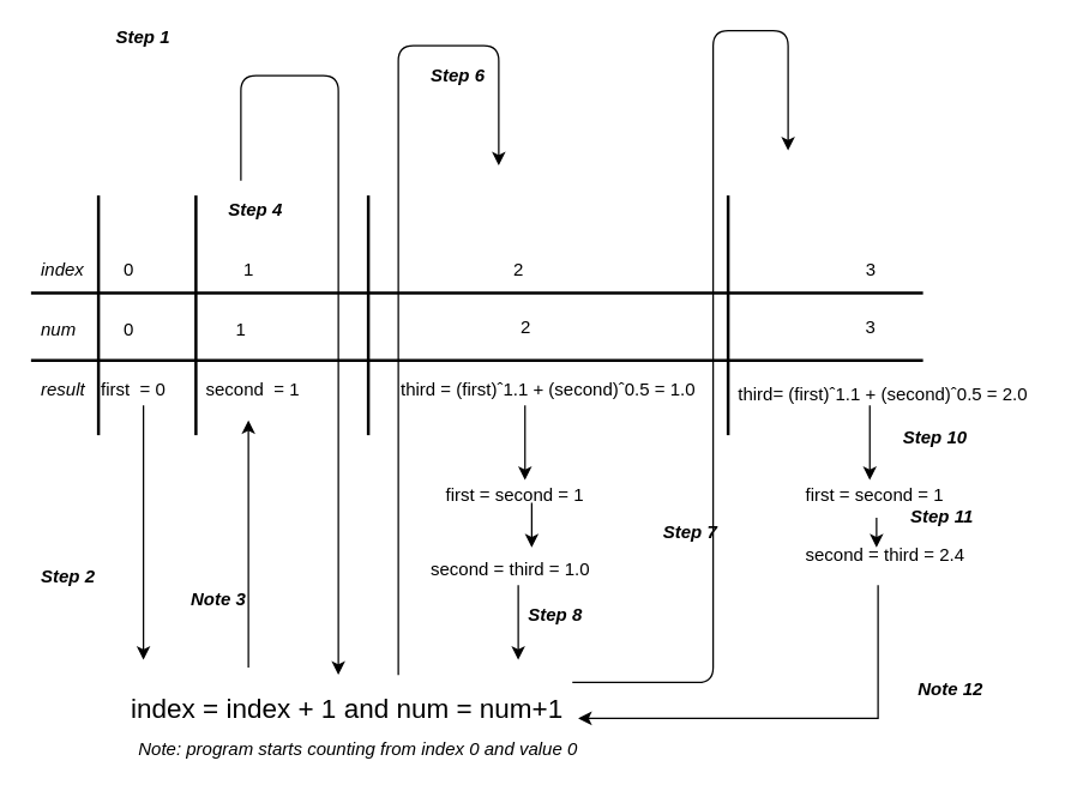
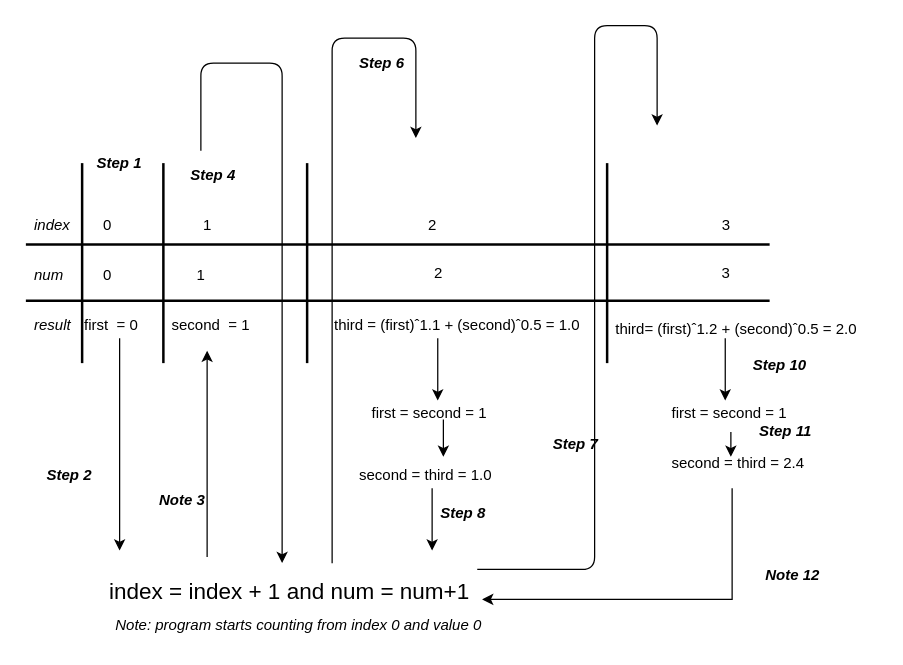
  <mxCell id="0" />
  <mxCell id="1" parent="0" />
  <mxCell id="2" value="0" style="text;html=1;resizable=0;autosize=1;align=center;verticalAlign=middle;points=[];fillColor=none;strokeColor=none;rounded=0;" parent="1" vertex="1"><mxGeometry x="75" y="170" width="20" height="20" as="geometry" /></mxCell>
  <mxCell id="3" value="1" style="text;html=1;resizable=0;autosize=1;align=center;verticalAlign=middle;points=[];fillColor=none;strokeColor=none;rounded=0;" parent="1" vertex="1"><mxGeometry x="155" y="170" width="20" height="20" as="geometry" /></mxCell>
  <mxCell id="4" value="0" style="text;html=1;resizable=0;autosize=1;align=center;verticalAlign=middle;points=[];fillColor=none;strokeColor=none;rounded=0;" parent="1" vertex="1"><mxGeometry x="75" y="210" width="20" height="20" as="geometry" /></mxCell>
  <mxCell id="5" value="3" style="text;html=1;resizable=0;autosize=1;align=center;verticalAlign=middle;points=[];fillColor=none;strokeColor=none;rounded=0;" parent="1" vertex="1"><mxGeometry x="570" y="170" width="20" height="20" as="geometry" /></mxCell>
  <mxCell id="6" value="2" style="text;html=1;resizable=0;autosize=1;align=center;verticalAlign=middle;points=[];fillColor=none;strokeColor=none;rounded=0;" parent="1" vertex="1"><mxGeometry x="335" y="170" width="20" height="20" as="geometry" /></mxCell>
  <mxCell id="7" value="&lt;i&gt;index&lt;/i&gt;" style="text;html=1;resizable=0;points=[];autosize=1;align=left;verticalAlign=top;spacingTop=-4;" parent="1" vertex="1"><mxGeometry x="25" y="170" width="40" height="20" as="geometry" /></mxCell>
  <mxCell id="8" value="&lt;i&gt;num&lt;/i&gt;" style="text;html=1;resizable=0;points=[];autosize=1;align=left;verticalAlign=top;spacingTop=-4;" parent="1" vertex="1"><mxGeometry x="25" y="210" width="40" height="20" as="geometry" /></mxCell>
  <mxCell id="9" value="&lt;i&gt;result&lt;/i&gt;" style="text;html=1;resizable=0;points=[];autosize=1;align=left;verticalAlign=top;spacingTop=-4;" parent="1" vertex="1"><mxGeometry x="25" y="250" width="40" height="20" as="geometry" /></mxCell>
  <mxCell id="10" value="&lt;font style=&quot;font-size: 18px&quot;&gt;index = index + 1 and num = num+1&lt;br&gt;&lt;/font&gt;&lt;span style=&quot;color: rgba(0 , 0 , 0 , 0) ; font-family: monospace ; font-size: 0px&quot;&gt;%3CmxGraphModel%3E%3Croot%3E%3CmxCell%20id%3D%220%22%2F%3E%3CmxCell%20id%3D%221%22%20parent%3D%220%22%2F%3E%3CmxCell%20id%3D%222%22%20value%3D%220%22%20style%3D%22text%3Bhtml%3D1%3Bresizable%3D0%3Bautosize%3D1%3Balign%3Dcenter%3BverticalAlign%3Dmiddle%3Bpoints%3D%5B%5D%3BfillColor%3Dnone%3BstrokeColor%3Dnone%3Brounded%3D0%3B%22%20vertex%3D%221%22%20parent%3D%221%22%3E%3CmxGeometry%20x%3D%22100%22%20y%3D%22260%22%20width%3D%2220%22%20height%3D%2220%22%20as%3D%22geometry%22%2F%3E%3C%2FmxCell%3E%3C%2Froot%3E%3C%2FmxGraphModel%3E&lt;/span&gt;" style="text;html=1;resizable=0;points=[];autosize=1;align=left;verticalAlign=top;spacingTop=-4;" parent="1" vertex="1"><mxGeometry x="85" y="460" width="300" height="40" as="geometry" /></mxCell>
  <mxCell id="11" value="1" style="text;html=1;resizable=0;points=[];autosize=1;align=left;verticalAlign=top;spacingTop=-4;" parent="1" vertex="1"><mxGeometry x="155" y="210" width="20" height="20" as="geometry" /></mxCell>
  <mxCell id="12" value="2" style="text;html=1;resizable=0;points=[];autosize=1;align=left;verticalAlign=top;spacingTop=-4;" parent="1" vertex="1"><mxGeometry x="345" y="207.5" width="20" height="20" as="geometry" /></mxCell>
  <mxCell id="13" value="first = second = 1" style="text;html=1;resizable=0;points=[];autosize=1;align=left;verticalAlign=top;spacingTop=-4;" parent="1" vertex="1"><mxGeometry x="295" y="320" width="110" height="20" as="geometry" /></mxCell>
  <mxCell id="14" value="third = (first)ˆ1.1 + (second)ˆ0.5 = 1.0" style="text;html=1;resizable=0;points=[];autosize=1;align=left;verticalAlign=top;spacingTop=-4;" parent="1" vertex="1"><mxGeometry x="265" y="250" width="210" height="20" as="geometry" /></mxCell>
  <mxCell id="15" value="3" style="text;html=1;resizable=0;points=[];autosize=1;align=left;verticalAlign=top;spacingTop=-4;" parent="1" vertex="1"><mxGeometry x="575" y="207.5" width="20" height="20" as="geometry" /></mxCell>
- <mxCell id="16" value="third= (first)ˆ1.1 + (second)ˆ0.5 = 2.0" style="text;html=1;resizable=0;points=[];autosize=1;align=left;verticalAlign=top;spacingTop=-4;" parent="1" vertex="1"><mxGeometry x="490" y="252.5" width="210" height="20" as="geometry" /></mxCell>
+ <mxCell id="16" value="third= (first)ˆ1.2 + (second)ˆ0.5 = 2.0" style="text;html=1;resizable=0;points=[];autosize=1;align=left;verticalAlign=top;spacingTop=-4;" parent="1" vertex="1"><mxGeometry x="490" y="252.5" width="210" height="20" as="geometry" /></mxCell>
  <mxCell id="17" value="second&amp;nbsp; = 1" style="text;html=1;resizable=0;points=[];autosize=1;align=left;verticalAlign=top;spacingTop=-4;" parent="1" vertex="1"><mxGeometry x="135" y="250" width="80" height="20" as="geometry" /></mxCell>
  <mxCell id="18" value="" style="edgeStyle=orthogonalEdgeStyle;rounded=0;orthogonalLoop=1;jettySize=auto;html=1;" parent="1" source="19" edge="1"><mxGeometry relative="1" as="geometry"><mxPoint x="95" y="440" as="targetPoint" /></mxGeometry></mxCell>
  <mxCell id="19" value="first&amp;nbsp; = 0&lt;br&gt;" style="text;html=1;resizable=0;points=[];autosize=1;align=left;verticalAlign=top;spacingTop=-4;" parent="1" vertex="1"><mxGeometry x="65" y="250" width="60" height="20" as="geometry" /></mxCell>
  <mxCell id="20" value="first = second = 1" style="text;html=1;resizable=0;points=[];autosize=1;align=left;verticalAlign=top;spacingTop=-4;" parent="1" vertex="1"><mxGeometry x="535" y="320" width="110" height="20" as="geometry" /></mxCell>
  <mxCell id="21" value="second = third = 2.4" style="text;html=1;resizable=0;points=[];autosize=1;align=left;verticalAlign=top;spacingTop=-4;" parent="1" vertex="1"><mxGeometry x="535" y="360" width="120" height="20" as="geometry" /></mxCell>
  <mxCell id="22" value="" style="line;strokeWidth=2;direction=south;html=1;" parent="1" vertex="1"><mxGeometry x="60" y="130" width="10" height="160" as="geometry" /></mxCell>
  <mxCell id="23" value="" style="line;strokeWidth=2;direction=south;html=1;" parent="1" vertex="1"><mxGeometry x="125" y="130" width="10" height="160" as="geometry" /></mxCell>
  <mxCell id="24" value="" style="line;strokeWidth=2;direction=south;html=1;" parent="1" vertex="1"><mxGeometry x="480" y="130" width="10" height="160" as="geometry" /></mxCell>
  <mxCell id="25" value="" style="line;strokeWidth=2;direction=south;html=1;" parent="1" vertex="1"><mxGeometry x="240" y="130" width="10" height="160" as="geometry" /></mxCell>
  <mxCell id="26" value="" style="edgeStyle=orthogonalEdgeStyle;rounded=0;orthogonalLoop=1;jettySize=auto;html=1;" parent="1" edge="1"><mxGeometry relative="1" as="geometry"><mxPoint x="165" y="445" as="sourcePoint" /><mxPoint x="165" y="280" as="targetPoint" /></mxGeometry></mxCell>
  <mxCell id="27" value="" style="edgeStyle=segmentEdgeStyle;endArrow=classic;html=1;" parent="1" edge="1"><mxGeometry width="50" height="50" relative="1" as="geometry"><mxPoint x="160" y="120" as="sourcePoint" /><mxPoint x="225" y="450" as="targetPoint" /><Array as="points"><mxPoint x="160" y="50" /><mxPoint x="225" y="50" /></Array></mxGeometry></mxCell>
  <mxCell id="28" value="" style="edgeStyle=orthogonalEdgeStyle;rounded=0;orthogonalLoop=1;jettySize=auto;html=1;" parent="1" source="29" edge="1"><mxGeometry relative="1" as="geometry"><mxPoint x="285" y="270" as="sourcePoint" /><mxPoint x="345" y="440" as="targetPoint" /></mxGeometry></mxCell>
  <mxCell id="29" value="second = third = 1.0" style="text;html=1;resizable=0;points=[];autosize=1;align=left;verticalAlign=top;spacingTop=-4;" parent="1" vertex="1"><mxGeometry x="285" y="370" width="120" height="20" as="geometry" /></mxCell>
  <mxCell id="30" value="" style="edgeStyle=orthogonalEdgeStyle;rounded=0;orthogonalLoop=1;jettySize=auto;html=1;" parent="1" edge="1"><mxGeometry relative="1" as="geometry"><mxPoint x="349.5" y="270" as="sourcePoint" /><mxPoint x="349.5" y="320" as="targetPoint" /></mxGeometry></mxCell>
  <mxCell id="31" value="" style="edgeStyle=orthogonalEdgeStyle;rounded=0;orthogonalLoop=1;jettySize=auto;html=1;" parent="1" edge="1"><mxGeometry relative="1" as="geometry"><mxPoint x="579.5" y="270" as="sourcePoint" /><mxPoint x="579.5" y="320" as="targetPoint" /></mxGeometry></mxCell>
  <mxCell id="32" value="" style="edgeStyle=orthogonalEdgeStyle;rounded=0;orthogonalLoop=1;jettySize=auto;html=1;entryX=1;entryY=0.475;entryDx=0;entryDy=0;entryPerimeter=0;" parent="1" target="10" edge="1"><mxGeometry relative="1" as="geometry"><mxPoint x="585" y="390" as="sourcePoint" /><mxPoint x="475" y="440" as="targetPoint" /><Array as="points"><mxPoint x="585" y="390" /><mxPoint x="585" y="479" /></Array></mxGeometry></mxCell>
  <mxCell id="33" value="" style="edgeStyle=orthogonalEdgeStyle;rounded=0;orthogonalLoop=1;jettySize=auto;html=1;" parent="1" edge="1"><mxGeometry relative="1" as="geometry"><mxPoint x="584" y="345" as="sourcePoint" /><mxPoint x="584" y="365" as="targetPoint" /></mxGeometry></mxCell>
  <mxCell id="34" value="" style="edgeStyle=orthogonalEdgeStyle;rounded=0;orthogonalLoop=1;jettySize=auto;html=1;" parent="1" edge="1"><mxGeometry relative="1" as="geometry"><mxPoint x="354" y="335" as="sourcePoint" /><mxPoint x="354" y="365" as="targetPoint" /></mxGeometry></mxCell>
- <mxCell id="35" value="&lt;i&gt;&lt;b&gt;Step 1&lt;/b&gt;&lt;/i&gt;" style="text;html=1;resizable=0;points=[];autosize=1;align=left;verticalAlign=top;spacingTop=-4;" parent="1" vertex="1"><mxGeometry x="75" y="15" width="50" height="20" as="geometry" /></mxCell>
- <mxCell id="36" value="&lt;b&gt;&lt;i&gt;Step 2&lt;/i&gt;&lt;/b&gt;" style="text;html=1;resizable=0;points=[];autosize=1;align=left;verticalAlign=top;spacingTop=-4;" parent="1" vertex="1"><mxGeometry x="25" y="375" width="50" height="20" as="geometry" /></mxCell>
+ <mxCell id="35" value="&lt;i&gt;&lt;b&gt;Step 1&lt;/b&gt;&lt;/i&gt;" style="text;html=1;resizable=0;points=[];autosize=1;align=left;verticalAlign=top;spacingTop=-4;" parent="1" vertex="1"><mxGeometry x="75" y="120" width="50" height="20" as="geometry" /></mxCell>
+ <mxCell id="36" value="&lt;b&gt;&lt;i&gt;Step 2&lt;/i&gt;&lt;/b&gt;" style="text;html=1;resizable=0;points=[];autosize=1;align=left;verticalAlign=top;spacingTop=-4;" parent="1" vertex="1"><mxGeometry x="35" y="370" width="50" height="20" as="geometry" /></mxCell>
  <mxCell id="37" value="&lt;b&gt;&lt;i&gt;Note 3&lt;/i&gt;&lt;/b&gt;" style="text;html=1;resizable=0;points=[];autosize=1;align=left;verticalAlign=top;spacingTop=-4;" parent="1" vertex="1"><mxGeometry x="125" y="390" width="50" height="20" as="geometry" /></mxCell>
  <mxCell id="38" value="&lt;b&gt;&lt;i&gt;Step 4&lt;/i&gt;&lt;/b&gt;" style="text;html=1;resizable=0;points=[];autosize=1;align=left;verticalAlign=top;spacingTop=-4;" parent="1" vertex="1"><mxGeometry x="150" y="130" width="50" height="20" as="geometry" /></mxCell>
  <mxCell id="39" value="&lt;b&gt;&lt;i&gt;Step 7&lt;/i&gt;&lt;/b&gt;" style="text;html=1;resizable=0;points=[];autosize=1;align=left;verticalAlign=top;spacingTop=-4;" parent="1" vertex="1"><mxGeometry x="440" y="345" width="50" height="20" as="geometry" /></mxCell>
  <mxCell id="40" value="&lt;b&gt;&lt;i&gt;Step 8&lt;/i&gt;&lt;/b&gt;" style="text;html=1;resizable=0;points=[];autosize=1;align=left;verticalAlign=top;spacingTop=-4;" parent="1" vertex="1"><mxGeometry x="350" y="400" width="50" height="20" as="geometry" /></mxCell>
  <mxCell id="41" value="&lt;b&gt;&lt;i&gt;Step 10&lt;br&gt;&lt;span style=&quot;color: rgba(0 , 0 , 0 , 0) ; font-family: monospace ; font-size: 0px&quot;&gt;%3CmxGraphModel%3E%3Croot%3E%3CmxCell%20id%3D%220%22%2F%3E%3CmxCell%20id%3D%221%22%20parent%3D%220%22%2F%3E%3CmxCell%20id%3D%222%22%20value%3D%22Step%201%22%20style%3D%22text%3Bhtml%3D1%3Bresizable%3D0%3Bpoints%3D%5B%5D%3Bautosize%3D1%3Balign%3Dleft%3BverticalAlign%3Dtop%3BspacingTop%3D-4%3B%22%20vertex%3D%221%22%20parent%3D%221%22%3E%3CmxGeometry%20x%3D%2290%22%20y%3D%22170%22%20width%3D%2250%22%20height%3D%2220%22%20as%3D%22geometry%22%2F%3E%3C%2FmxCell%3E%3C%2Froot%3E%3C%2FmxGraphModel%310&lt;/span&gt;&lt;/i&gt;&lt;/b&gt;" style="text;html=1;resizable=0;points=[];autosize=1;align=left;verticalAlign=top;spacingTop=-4;" parent="1" vertex="1"><mxGeometry x="600" y="281.5" width="60" height="30" as="geometry" /></mxCell>
  <mxCell id="42" value="&lt;b&gt;&lt;i&gt;Step 11&lt;/i&gt;&lt;/b&gt;" style="text;html=1;resizable=0;points=[];autosize=1;align=left;verticalAlign=top;spacingTop=-4;" parent="1" vertex="1"><mxGeometry x="605" y="335" width="60" height="20" as="geometry" /></mxCell>
  <mxCell id="43" value="&lt;b&gt;&lt;i&gt;Note 12&lt;/i&gt;&lt;/b&gt;" style="text;html=1;resizable=0;points=[];autosize=1;align=left;verticalAlign=top;spacingTop=-4;" parent="1" vertex="1"><mxGeometry x="610" y="450" width="60" height="20" as="geometry" /></mxCell>
  <mxCell id="44" value="&lt;i&gt;Note: program starts counting from index 0 and value 0&lt;/i&gt;" style="text;html=1;resizable=0;points=[];autosize=1;align=left;verticalAlign=top;spacingTop=-4;" parent="1" vertex="1"><mxGeometry x="90" y="490" width="310" height="20" as="geometry" /></mxCell>
  <mxCell id="45" value="" style="edgeStyle=segmentEdgeStyle;endArrow=classic;html=1;exitX=0.987;exitY=-0.125;exitDx=0;exitDy=0;exitPerimeter=0;" parent="1" source="10" edge="1"><mxGeometry width="50" height="50" relative="1" as="geometry"><mxPoint x="395" y="390" as="sourcePoint" /><mxPoint x="525" y="100" as="targetPoint" /><Array as="points"><mxPoint x="475" y="455" /><mxPoint x="475" y="20" /><mxPoint x="525" y="20" /></Array></mxGeometry></mxCell>
  <mxCell id="46" value="" style="line;strokeWidth=2;html=1;" parent="1" vertex="1"><mxGeometry x="20" y="190" width="595" height="10" as="geometry" /></mxCell>
  <mxCell id="47" value="" style="line;strokeWidth=2;html=1;" parent="1" vertex="1"><mxGeometry x="20" y="235" width="595" height="10" as="geometry" /></mxCell>
  <mxCell id="48" value="" style="edgeStyle=segmentEdgeStyle;endArrow=classic;html=1;" parent="1" edge="1"><mxGeometry width="50" height="50" relative="1" as="geometry"><mxPoint x="265" y="450" as="sourcePoint" /><mxPoint x="332" y="110" as="targetPoint" /><Array as="points"><mxPoint x="265" y="450" /><mxPoint x="265" y="30" /><mxPoint x="332" y="30" /></Array></mxGeometry></mxCell>
  <mxCell id="49" value="&lt;b&gt;&lt;i&gt;Step 6&lt;/i&gt;&lt;/b&gt;&lt;span style=&quot;color: rgba(0 , 0 , 0 , 0) ; font-family: monospace ; font-size: 0px&quot;&gt;%3CmxGraphModel%3E%3Croot%3E%3CmxCell%20id%3D%220%22%2F%3E%3CmxCell%20id%3D%221%22%20parent%3D%220%22%2F%3E%3CmxCell%20id%3D%222%22%20value%3D%22%26lt%3Bb%26gt%3B%26lt%3Bi%26gt%3BStep%204%26lt%3B%2Fi%26gt%3B%26lt%3B%2Fb%26gt%3B%22%20style%3D%22text%3Bhtml%3D1%3Bresizable%3D0%3Bpoints%3D%5B%5D%3Bautosize%3D1%3Balign%3Dleft%3BverticalAlign%3Dtop%3BspacingTop%3D-4%3B%22%20vertex%3D%221%22%20parent%3D%221%22%3E%3CmxGeometry%20x%3D%22165%22%20y%3D%22180%22%20width%3D%2250%22%20height%3D%2220%22%20as%3D%22geometry%22%2F%3E%3C%2FmxCell%3E%3C%2Froot%3E%3C%2FmxGraphModel%3E&lt;/span&gt;" style="text;html=1;resizable=0;points=[];autosize=1;align=left;verticalAlign=top;spacingTop=-4;" parent="1" vertex="1"><mxGeometry x="285" y="40" width="50" height="20" as="geometry" /></mxCell>
